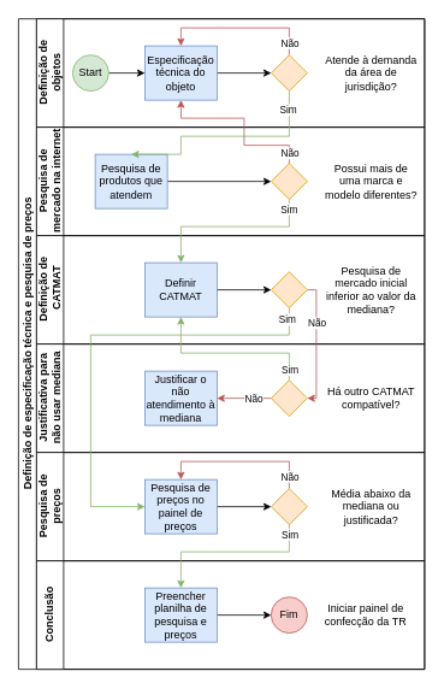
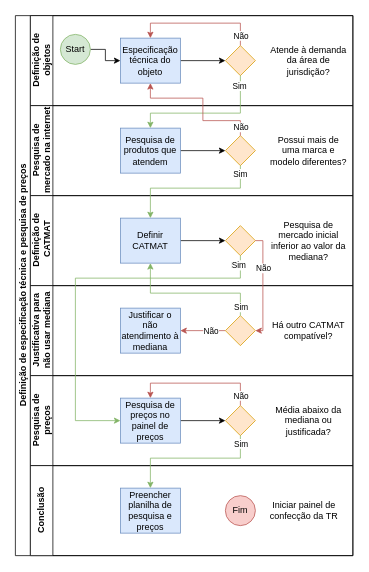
  <mxCell id="0" />
  <mxCell id="1" parent="0" />
  <mxCell id="2" value="Definição de especificação técnica e pesquisa de preços" style="swimlane;html=1;childLayout=stackLayout;resizeParent=1;resizeParentMax=0;horizontal=0;startSize=20;horizontalStack=0;" parent="1" vertex="1"><mxGeometry x="20" y="20" width="450" height="720" as="geometry"><mxRectangle x="120" y="120" width="40" height="260" as="alternateBounds" /></mxGeometry></mxCell>
  <mxCell id="3" value="&lt;div&gt;Definição de&lt;/div&gt;&lt;div&gt;objetos&lt;/div&gt;" style="swimlane;html=1;startSize=30;horizontal=0;" parent="2" vertex="1"><mxGeometry x="20" width="430" height="120" as="geometry" /></mxCell>
  <mxCell id="4" value="" style="edgeStyle=orthogonalEdgeStyle;rounded=0;orthogonalLoop=1;jettySize=auto;html=1;" parent="3" source="5" target="7" edge="1"><mxGeometry relative="1" as="geometry" /></mxCell>
- <mxCell id="5" value="Start" style="ellipse;whiteSpace=wrap;html=1;fillColor=#d5e8d4;strokeColor=#82b366;" parent="3" vertex="1"><mxGeometry x="40" y="40" width="40" height="40" as="geometry" /></mxCell>
+ <mxCell id="5" value="Start" style="ellipse;whiteSpace=wrap;html=1;fillColor=#d5e8d4;strokeColor=#82b366;" parent="3" vertex="1"><mxGeometry x="40" y="25" width="40" height="40" as="geometry" /></mxCell>
  <mxCell id="6" value="" style="edgeStyle=orthogonalEdgeStyle;rounded=0;orthogonalLoop=1;jettySize=auto;html=1;" parent="3" source="7" target="10" edge="1"><mxGeometry relative="1" as="geometry" /></mxCell>
  <mxCell id="7" value="Especificação técnica do objeto" style="rounded=0;whiteSpace=wrap;html=1;fontFamily=Helvetica;fontSize=12;align=center;fillColor=#dae8fc;strokeColor=#6c8ebf;" parent="3" vertex="1"><mxGeometry x="120" y="30" width="80" height="60" as="geometry" /></mxCell>
  <mxCell id="8" style="edgeStyle=orthogonalEdgeStyle;rounded=0;orthogonalLoop=1;jettySize=auto;html=1;exitX=0.5;exitY=0;exitDx=0;exitDy=0;entryX=0.5;entryY=0;entryDx=0;entryDy=0;fillColor=#f8cecc;strokeColor=#b85450;" parent="3" source="10" target="7" edge="1"><mxGeometry relative="1" as="geometry"><Array as="points"><mxPoint x="280" y="10" /><mxPoint x="160" y="10" /></Array></mxGeometry></mxCell>
  <mxCell id="9" value="Não" style="edgeLabel;html=1;align=center;verticalAlign=middle;resizable=0;points=[];" parent="8" vertex="1" connectable="0"><mxGeometry x="0.01" relative="1" as="geometry"><mxPoint x="56" y="16" as="offset" /></mxGeometry></mxCell>
  <mxCell id="10" value="" style="rhombus;whiteSpace=wrap;html=1;fontFamily=Helvetica;fontSize=12;align=center;fillColor=#ffe6cc;strokeColor=#d79b00;" parent="3" vertex="1"><mxGeometry x="260" y="40" width="40" height="40" as="geometry" /></mxCell>
  <mxCell id="11" value="Atende à demanda da área de jurisdição?" style="text;html=1;align=center;verticalAlign=middle;whiteSpace=wrap;rounded=0;" parent="3" vertex="1"><mxGeometry x="316" y="27.5" width="110" height="65" as="geometry" /></mxCell>
  <mxCell id="12" value="&lt;div&gt;Pesquisa de&lt;/div&gt;&lt;div&gt;mercado na internet&lt;br&gt;&lt;/div&gt;" style="swimlane;html=1;startSize=30;horizontal=0;" parent="2" vertex="1"><mxGeometry x="20" y="120" width="430" height="120" as="geometry" /></mxCell>
  <mxCell id="13" value="" style="edgeStyle=orthogonalEdgeStyle;rounded=0;orthogonalLoop=1;jettySize=auto;html=1;endArrow=classic;endFill=1;" parent="12" source="14" target="15" edge="1"><mxGeometry relative="1" as="geometry" /></mxCell>
- <mxCell id="14" value="Pesquisa de produtos que atendem" style="rounded=0;whiteSpace=wrap;html=1;fontFamily=Helvetica;fontSize=12;align=center;fillColor=#dae8fc;strokeColor=#6c8ebf;" parent="12" vertex="1"><mxGeometry x="65" y="30" width="80" height="60" as="geometry" /></mxCell>
+ <mxCell id="14" value="Pesquisa de produtos que atendem" style="rounded=0;whiteSpace=wrap;html=1;fontFamily=Helvetica;fontSize=12;align=center;fillColor=#dae8fc;strokeColor=#6c8ebf;" parent="12" vertex="1"><mxGeometry x="120" y="30" width="80" height="60" as="geometry" /></mxCell>
  <mxCell id="15" value="" style="rhombus;whiteSpace=wrap;html=1;fontFamily=Helvetica;fontSize=12;align=center;fillColor=#ffe6cc;strokeColor=#d79b00;" parent="12" vertex="1"><mxGeometry x="260" y="40" width="40" height="40" as="geometry" /></mxCell>
  <mxCell id="16" value="Possui mais de uma marca e modelo diferentes?" style="text;html=1;align=center;verticalAlign=middle;whiteSpace=wrap;rounded=0;" parent="12" vertex="1"><mxGeometry x="316" y="27.5" width="110" height="65" as="geometry" /></mxCell>
  <mxCell id="17" value="&lt;div&gt;Definição de&lt;/div&gt;&lt;div&gt;&amp;nbsp;CATMAT&lt;/div&gt;" style="swimlane;html=1;startSize=30;horizontal=0;" parent="2" vertex="1"><mxGeometry x="20" y="240" width="430" height="120" as="geometry" /></mxCell>
  <mxCell id="18" value="" style="edgeStyle=orthogonalEdgeStyle;rounded=0;orthogonalLoop=1;jettySize=auto;html=1;endArrow=classic;endFill=1;" parent="17" source="19" target="20" edge="1"><mxGeometry relative="1" as="geometry" /></mxCell>
  <mxCell id="19" value="Definir CATMAT" style="rounded=0;whiteSpace=wrap;html=1;fontFamily=Helvetica;fontSize=12;align=center;fillColor=#dae8fc;strokeColor=#6c8ebf;" parent="17" vertex="1"><mxGeometry x="120" y="30" width="80" height="60" as="geometry" /></mxCell>
  <mxCell id="20" value="" style="rhombus;whiteSpace=wrap;html=1;fontFamily=Helvetica;fontSize=12;align=center;fillColor=#ffe6cc;strokeColor=#d79b00;" parent="17" vertex="1"><mxGeometry x="260" y="40" width="40" height="40" as="geometry" /></mxCell>
  <mxCell id="21" value="Pesquisa de mercado inicial inferior ao valor da mediana?" style="text;html=1;align=center;verticalAlign=middle;whiteSpace=wrap;rounded=0;" parent="17" vertex="1"><mxGeometry x="316" y="27.5" width="110" height="65" as="geometry" /></mxCell>
  <mxCell id="22" value="&lt;div&gt;Justificativa para&lt;/div&gt;não usar mediana" style="swimlane;html=1;startSize=30;horizontal=0;" parent="2" vertex="1"><mxGeometry x="20" y="360" width="430" height="120" as="geometry" /></mxCell>
  <mxCell id="23" value="Justificar o não atendimento à mediana" style="rounded=0;whiteSpace=wrap;html=1;fontFamily=Helvetica;fontSize=12;align=center;fillColor=#dae8fc;strokeColor=#6c8ebf;" parent="22" vertex="1"><mxGeometry x="120" y="30" width="80" height="60" as="geometry" /></mxCell>
  <mxCell id="24" style="edgeStyle=orthogonalEdgeStyle;rounded=0;orthogonalLoop=1;jettySize=auto;html=1;exitX=0;exitY=0.5;exitDx=0;exitDy=0;entryX=1;entryY=0.5;entryDx=0;entryDy=0;fillColor=#f8cecc;strokeColor=#b85450;" parent="22" source="26" target="23" edge="1"><mxGeometry relative="1" as="geometry" /></mxCell>
  <mxCell id="25" value="Não" style="edgeLabel;html=1;align=center;verticalAlign=middle;resizable=0;points=[];" parent="24" vertex="1" connectable="0"><mxGeometry x="-0.167" y="2" relative="1" as="geometry"><mxPoint x="5" y="-2" as="offset" /></mxGeometry></mxCell>
  <mxCell id="26" value="" style="rhombus;whiteSpace=wrap;html=1;fontFamily=Helvetica;fontSize=12;align=center;fillColor=#ffe6cc;strokeColor=#d79b00;" parent="22" vertex="1"><mxGeometry x="260" y="40" width="40" height="40" as="geometry" /></mxCell>
  <mxCell id="27" value="Há outro CATMAT compatível?" style="text;html=1;align=center;verticalAlign=middle;whiteSpace=wrap;rounded=0;" parent="22" vertex="1"><mxGeometry x="316" y="27.5" width="110" height="65" as="geometry" /></mxCell>
  <mxCell id="28" value="&lt;div&gt;Pesquisa de&lt;/div&gt;&lt;div&gt;preços&lt;br&gt;&lt;/div&gt;" style="swimlane;html=1;startSize=30;horizontal=0;" parent="2" vertex="1"><mxGeometry x="20" y="480" width="430" height="120" as="geometry" /></mxCell>
  <mxCell id="29" style="edgeStyle=orthogonalEdgeStyle;rounded=0;orthogonalLoop=1;jettySize=auto;html=1;exitX=0.5;exitY=0;exitDx=0;exitDy=0;entryX=0.5;entryY=0;entryDx=0;entryDy=0;fillColor=#f8cecc;strokeColor=#b85450;" parent="28" source="31" target="34" edge="1"><mxGeometry relative="1" as="geometry"><Array as="points"><mxPoint x="280" y="10" /><mxPoint x="160" y="10" /></Array></mxGeometry></mxCell>
  <mxCell id="30" value="Não" style="edgeLabel;html=1;align=center;verticalAlign=middle;resizable=0;points=[];" parent="29" vertex="1" connectable="0"><mxGeometry x="-0.011" y="-1" relative="1" as="geometry"><mxPoint x="54" y="17" as="offset" /></mxGeometry></mxCell>
  <mxCell id="31" value="" style="rhombus;whiteSpace=wrap;html=1;fontFamily=Helvetica;fontSize=12;align=center;fillColor=#ffe6cc;strokeColor=#d79b00;" parent="28" vertex="1"><mxGeometry x="260" y="40" width="40" height="40" as="geometry" /></mxCell>
  <mxCell id="32" value="Média abaixo da mediana ou justificada?" style="text;html=1;align=center;verticalAlign=middle;whiteSpace=wrap;rounded=0;" parent="28" vertex="1"><mxGeometry x="316" y="27.5" width="110" height="65" as="geometry" /></mxCell>
  <mxCell id="33" style="edgeStyle=orthogonalEdgeStyle;rounded=0;orthogonalLoop=1;jettySize=auto;html=1;exitX=1;exitY=0.5;exitDx=0;exitDy=0;entryX=0;entryY=0.5;entryDx=0;entryDy=0;" parent="28" source="34" target="31" edge="1"><mxGeometry relative="1" as="geometry" /></mxCell>
  <mxCell id="34" value="Pesquisa de preços no painel de preços" style="rounded=0;whiteSpace=wrap;html=1;fontFamily=Helvetica;fontSize=12;align=center;fillColor=#dae8fc;strokeColor=#6c8ebf;" parent="28" vertex="1"><mxGeometry x="120" y="30" width="80" height="60" as="geometry" /></mxCell>
  <mxCell id="35" style="edgeStyle=orthogonalEdgeStyle;rounded=0;orthogonalLoop=1;jettySize=auto;html=1;exitX=0.5;exitY=1;exitDx=0;exitDy=0;entryX=0.5;entryY=0;entryDx=0;entryDy=0;fillColor=#d5e8d4;strokeColor=#82b366;" parent="2" source="10" target="14" edge="1"><mxGeometry relative="1" as="geometry"><Array as="points"><mxPoint x="300" y="130" /><mxPoint x="180" y="130" /></Array></mxGeometry></mxCell>
  <mxCell id="36" value="Sim" style="edgeLabel;html=1;align=center;verticalAlign=middle;resizable=0;points=[];" parent="35" vertex="1" connectable="0"><mxGeometry x="-0.719" y="-1" relative="1" as="geometry"><mxPoint x="-1" y="-14" as="offset" /></mxGeometry></mxCell>
  <mxCell id="37" style="edgeStyle=orthogonalEdgeStyle;rounded=0;orthogonalLoop=1;jettySize=auto;html=1;exitX=0.5;exitY=0;exitDx=0;exitDy=0;entryX=0.5;entryY=1;entryDx=0;entryDy=0;fillColor=#f8cecc;strokeColor=#b85450;" parent="2" source="15" target="7" edge="1"><mxGeometry relative="1" as="geometry"><Array as="points"><mxPoint x="300" y="140" /><mxPoint x="250" y="140" /><mxPoint x="250" y="110" /><mxPoint x="180" y="110" /></Array></mxGeometry></mxCell>
  <mxCell id="38" value="Não" style="edgeLabel;html=1;align=center;verticalAlign=middle;resizable=0;points=[];" parent="37" vertex="1" connectable="0"><mxGeometry x="-0.333" relative="1" as="geometry"><mxPoint x="43" y="8" as="offset" /></mxGeometry></mxCell>
  <mxCell id="39" style="edgeStyle=orthogonalEdgeStyle;rounded=0;orthogonalLoop=1;jettySize=auto;html=1;exitX=0.5;exitY=1;exitDx=0;exitDy=0;entryX=0.5;entryY=0;entryDx=0;entryDy=0;fillColor=#d5e8d4;strokeColor=#82b366;" parent="2" source="15" target="19" edge="1"><mxGeometry relative="1" as="geometry"><Array as="points"><mxPoint x="300" y="230" /><mxPoint x="180" y="230" /></Array></mxGeometry></mxCell>
  <mxCell id="40" value="Sim" style="edgeLabel;html=1;align=center;verticalAlign=middle;resizable=0;points=[];" parent="39" vertex="1" connectable="0"><mxGeometry x="-0.21" y="3" relative="1" as="geometry"><mxPoint x="44" y="-23" as="offset" /></mxGeometry></mxCell>
  <mxCell id="41" style="edgeStyle=orthogonalEdgeStyle;rounded=0;orthogonalLoop=1;jettySize=auto;html=1;exitX=1;exitY=0.5;exitDx=0;exitDy=0;entryX=1;entryY=0.5;entryDx=0;entryDy=0;fillColor=#f8cecc;strokeColor=#b85450;" parent="2" source="20" target="26" edge="1"><mxGeometry relative="1" as="geometry"><Array as="points"><mxPoint x="330" y="300" /><mxPoint x="330" y="420" /></Array></mxGeometry></mxCell>
  <mxCell id="42" value="Não" style="edgeLabel;html=1;align=center;verticalAlign=middle;resizable=0;points=[];" parent="41" vertex="1" connectable="0"><mxGeometry x="-0.167" y="2" relative="1" as="geometry"><mxPoint x="-2" y="-12" as="offset" /></mxGeometry></mxCell>
  <mxCell id="43" style="edgeStyle=orthogonalEdgeStyle;rounded=0;orthogonalLoop=1;jettySize=auto;html=1;exitX=0.5;exitY=0;exitDx=0;exitDy=0;entryX=0.5;entryY=1;entryDx=0;entryDy=0;fillColor=#d5e8d4;strokeColor=#82b366;" parent="2" source="26" target="19" edge="1"><mxGeometry relative="1" as="geometry"><Array as="points"><mxPoint x="300" y="370" /><mxPoint x="180" y="370" /></Array></mxGeometry></mxCell>
  <mxCell id="44" value="Sim" style="edgeLabel;html=1;align=center;verticalAlign=middle;resizable=0;points=[];" parent="43" vertex="1" connectable="0"><mxGeometry x="-0.149" relative="1" as="geometry"><mxPoint x="51" y="18" as="offset" /></mxGeometry></mxCell>
  <mxCell id="45" style="edgeStyle=orthogonalEdgeStyle;rounded=0;orthogonalLoop=1;jettySize=auto;html=1;exitX=0.5;exitY=1;exitDx=0;exitDy=0;entryX=0;entryY=0.5;entryDx=0;entryDy=0;fillColor=#d5e8d4;strokeColor=#82b366;" parent="2" source="20" target="34" edge="1"><mxGeometry relative="1" as="geometry"><Array as="points"><mxPoint x="300" y="350" /><mxPoint x="80" y="350" /><mxPoint x="80" y="540" /></Array></mxGeometry></mxCell>
  <mxCell id="46" value="Não" style="edgeLabel;html=1;align=center;verticalAlign=middle;resizable=0;points=[];" parent="45" vertex="1" connectable="0"><mxGeometry x="-0.873" y="1" relative="1" as="geometry"><mxPoint x="-1" y="-19" as="offset" /></mxGeometry></mxCell>
  <mxCell id="47" value="Sim" style="edgeLabel;html=1;align=center;verticalAlign=middle;resizable=0;points=[];" vertex="1" connectable="0" parent="45"><mxGeometry x="-0.952" y="-3" relative="1" as="geometry"><mxPoint as="offset" /></mxGeometry></mxCell>
  <mxCell id="48" value="Conclusão" style="swimlane;html=1;startSize=30;horizontal=0;" parent="2" vertex="1"><mxGeometry x="20" y="600" width="430" height="120" as="geometry" /></mxCell>
- <mxCell id="49" style="edgeStyle=orthogonalEdgeStyle;rounded=0;orthogonalLoop=1;jettySize=auto;html=1;exitX=1;exitY=0.5;exitDx=0;exitDy=0;entryX=0;entryY=0.5;entryDx=0;entryDy=0;" parent="48" source="50" target="52" edge="1"><mxGeometry relative="1" as="geometry" /></mxCell>
  <mxCell id="50" value="Preencher planilha de pesquisa e preços" style="rounded=0;whiteSpace=wrap;html=1;fontFamily=Helvetica;fontSize=12;align=center;fillColor=#dae8fc;strokeColor=#6c8ebf;" parent="48" vertex="1"><mxGeometry x="120" y="30" width="80" height="60" as="geometry" /></mxCell>
  <mxCell id="51" value="Iniciar painel de confecção da TR" style="text;html=1;align=center;verticalAlign=middle;whiteSpace=wrap;rounded=0;" parent="48" vertex="1"><mxGeometry x="310" y="27.5" width="110" height="65" as="geometry" /></mxCell>
  <mxCell id="52" value="Fim" style="ellipse;whiteSpace=wrap;html=1;fillColor=#f8cecc;strokeColor=#b85450;" parent="48" vertex="1"><mxGeometry x="260" y="40" width="40" height="40" as="geometry" /></mxCell>
  <mxCell id="53" style="edgeStyle=orthogonalEdgeStyle;rounded=0;orthogonalLoop=1;jettySize=auto;html=1;exitX=0.5;exitY=1;exitDx=0;exitDy=0;entryX=0.5;entryY=0;entryDx=0;entryDy=0;fillColor=#d5e8d4;strokeColor=#82b366;" parent="2" source="31" target="50" edge="1"><mxGeometry relative="1" as="geometry"><Array as="points"><mxPoint x="300" y="590" /><mxPoint x="180" y="590" /></Array></mxGeometry></mxCell>
  <mxCell id="54" value="Sim" style="edgeLabel;html=1;align=center;verticalAlign=middle;resizable=0;points=[];" parent="53" vertex="1" connectable="0"><mxGeometry x="-0.754" relative="1" as="geometry"><mxPoint y="-13" as="offset" /></mxGeometry></mxCell>
